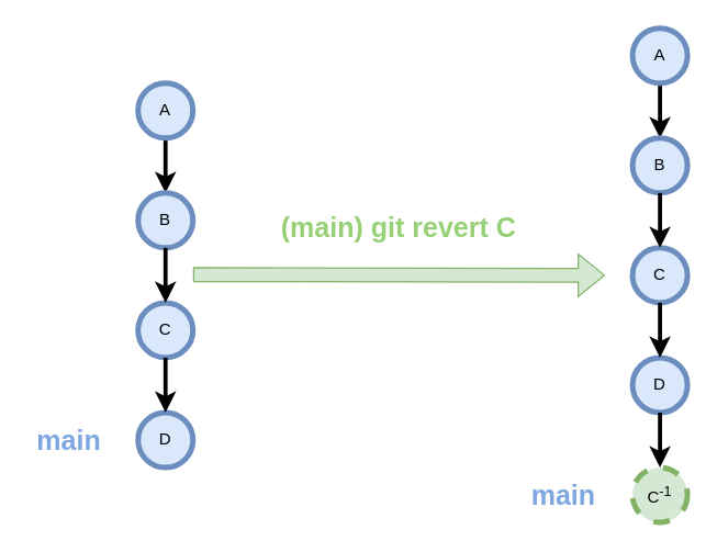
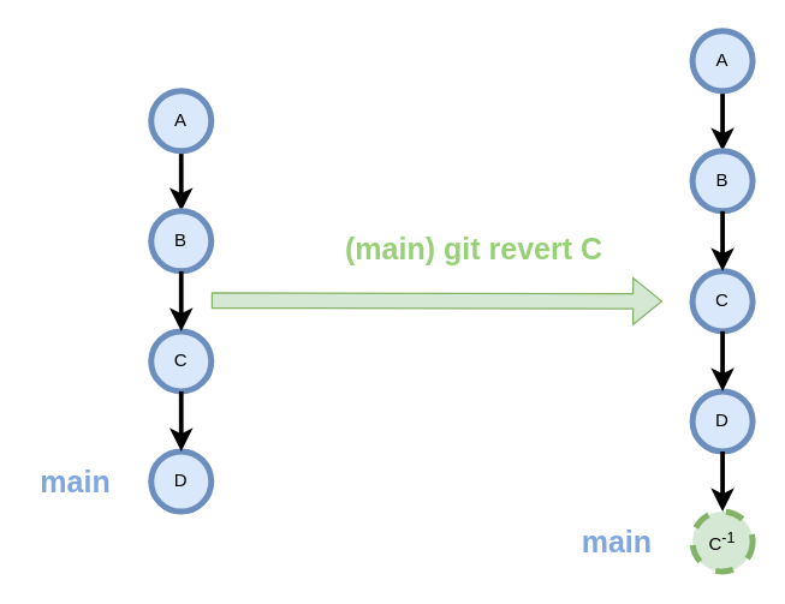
  <mxCell id="0" />
  <mxCell id="1" parent="0" />
  <mxCell id="2" value="" style="shape=flexArrow;endArrow=classic;html=1;rounded=0;fillColor=#d5e8d4;strokeColor=#82b366;" parent="1" edge="1"><mxGeometry width="50" height="50" relative="1" as="geometry"><mxPoint x="140" y="199.5" as="sourcePoint" /><mxPoint x="440" y="200" as="targetPoint" /></mxGeometry></mxCell>
- <mxCell id="3" value="&lt;font size=&quot;1&quot; color=&quot;#97d077&quot; style=&quot;&quot;&gt;&lt;b style=&quot;font-size: 20px;&quot;&gt;(&lt;/b&gt;&lt;/font&gt;&lt;b style=&quot;color: rgb(151, 208, 119); font-size: 20px;&quot;&gt;main&lt;/b&gt;&lt;font size=&quot;1&quot; color=&quot;#97d077&quot; style=&quot;&quot;&gt;&lt;b style=&quot;font-size: 20px;&quot;&gt;) git revert C&lt;/b&gt;&lt;/font&gt;" style="text;html=1;align=center;verticalAlign=middle;whiteSpace=wrap;rounded=0;" parent="1" vertex="1"><mxGeometry x="180" y="150" width="220" height="30" as="geometry" /></mxCell>
+ <mxCell id="3" value="&lt;font size=&quot;1&quot; color=&quot;#97d077&quot; style=&quot;&quot;&gt;&lt;b style=&quot;font-size: 20px;&quot;&gt;(&lt;/b&gt;&lt;/font&gt;&lt;b style=&quot;color: rgb(151, 208, 119); font-size: 20px;&quot;&gt;main&lt;/b&gt;&lt;font size=&quot;1&quot; color=&quot;#97d077&quot; style=&quot;&quot;&gt;&lt;b style=&quot;font-size: 20px;&quot;&gt;) git revert C&lt;/b&gt;&lt;/font&gt;" style="text;html=1;align=center;verticalAlign=middle;whiteSpace=wrap;rounded=0;" parent="1" vertex="1"><mxGeometry x="205" y="150" width="220" height="30" as="geometry" /></mxCell>
  <mxCell id="4" value="" style="edgeStyle=orthogonalEdgeStyle;rounded=0;orthogonalLoop=1;jettySize=auto;html=1;strokeWidth=3;" parent="1" source="5" target="7" edge="1"><mxGeometry relative="1" as="geometry" /></mxCell>
  <mxCell id="5" value="A" style="ellipse;whiteSpace=wrap;html=1;fillColor=#dae8fc;strokeColor=#6c8ebf;strokeWidth=4;" parent="1" vertex="1"><mxGeometry x="460" y="20" width="40" height="40" as="geometry" /></mxCell>
  <mxCell id="6" value="&lt;b style=&quot;color: rgb(126, 166, 224); font-size: 20px;&quot;&gt;main&lt;/b&gt;" style="text;html=1;align=center;verticalAlign=middle;whiteSpace=wrap;rounded=0;" parent="1" vertex="1"><mxGeometry x="380" y="345" width="60" height="30" as="geometry" /></mxCell>
  <mxCell id="7" value="B" style="ellipse;whiteSpace=wrap;html=1;fillColor=#dae8fc;strokeColor=#6c8ebf;strokeWidth=4;" parent="1" vertex="1"><mxGeometry x="460" y="100" width="40" height="40" as="geometry" /></mxCell>
  <mxCell id="8" value="C" style="ellipse;whiteSpace=wrap;html=1;fillColor=#dae8fc;strokeColor=#6c8ebf;strokeWidth=4;" parent="1" vertex="1"><mxGeometry x="460" y="180" width="40" height="40" as="geometry" /></mxCell>
  <mxCell id="9" style="rounded=0;orthogonalLoop=1;jettySize=auto;html=1;strokeWidth=3;" parent="1" source="7" target="8" edge="1"><mxGeometry relative="1" as="geometry"><mxPoint x="570" y="150" as="sourcePoint" /><mxPoint x="570" y="190" as="targetPoint" /></mxGeometry></mxCell>
  <mxCell id="10" value="D" style="ellipse;whiteSpace=wrap;html=1;fillColor=#dae8fc;strokeColor=#6c8ebf;strokeWidth=4;" parent="1" vertex="1"><mxGeometry x="460" y="260" width="40" height="40" as="geometry" /></mxCell>
  <mxCell id="11" style="rounded=0;orthogonalLoop=1;jettySize=auto;html=1;strokeWidth=3;" parent="1" source="8" target="10" edge="1"><mxGeometry relative="1" as="geometry"><mxPoint x="490" y="70" as="sourcePoint" /><mxPoint x="490" y="190" as="targetPoint" /></mxGeometry></mxCell>
  <mxCell id="12" value="C&lt;sup&gt;-1&lt;/sup&gt;" style="ellipse;whiteSpace=wrap;html=1;fillColor=#d5e8d4;strokeColor=#82b366;strokeWidth=4;dashed=1;" parent="1" vertex="1"><mxGeometry x="460" y="340" width="40" height="40" as="geometry" /></mxCell>
  <mxCell id="13" style="rounded=0;orthogonalLoop=1;jettySize=auto;html=1;strokeWidth=3;" parent="1" source="10" target="12" edge="1"><mxGeometry relative="1" as="geometry"><mxPoint x="560" y="350" as="sourcePoint" /><mxPoint x="490" y="270" as="targetPoint" /></mxGeometry></mxCell>
  <mxCell id="14" value="" style="edgeStyle=orthogonalEdgeStyle;rounded=0;orthogonalLoop=1;jettySize=auto;html=1;strokeWidth=3;" parent="1" source="15" target="17" edge="1"><mxGeometry relative="1" as="geometry" /></mxCell>
  <mxCell id="15" value="A" style="ellipse;whiteSpace=wrap;html=1;fillColor=#dae8fc;strokeColor=#6c8ebf;strokeWidth=4;" parent="1" vertex="1"><mxGeometry x="100" y="60" width="40" height="40" as="geometry" /></mxCell>
  <mxCell id="16" value="&lt;b style=&quot;color: rgb(126, 166, 224); font-size: 20px;&quot;&gt;main&lt;/b&gt;" style="text;html=1;align=center;verticalAlign=middle;whiteSpace=wrap;rounded=0;" parent="1" vertex="1"><mxGeometry x="20" y="305" width="60" height="30" as="geometry" /></mxCell>
  <mxCell id="17" value="B" style="ellipse;whiteSpace=wrap;html=1;fillColor=#dae8fc;strokeColor=#6c8ebf;strokeWidth=4;" parent="1" vertex="1"><mxGeometry x="100" y="140" width="40" height="40" as="geometry" /></mxCell>
  <mxCell id="18" value="C" style="ellipse;whiteSpace=wrap;html=1;fillColor=#dae8fc;strokeColor=#6c8ebf;strokeWidth=4;" parent="1" vertex="1"><mxGeometry x="100" y="220" width="40" height="40" as="geometry" /></mxCell>
  <mxCell id="19" style="rounded=0;orthogonalLoop=1;jettySize=auto;html=1;strokeWidth=3;" parent="1" source="17" target="18" edge="1"><mxGeometry relative="1" as="geometry"><mxPoint x="210" y="190" as="sourcePoint" /><mxPoint x="210" y="230" as="targetPoint" /></mxGeometry></mxCell>
  <mxCell id="20" value="D" style="ellipse;whiteSpace=wrap;html=1;fillColor=#dae8fc;strokeColor=#6c8ebf;strokeWidth=4;" parent="1" vertex="1"><mxGeometry x="100" y="300" width="40" height="40" as="geometry" /></mxCell>
  <mxCell id="21" style="rounded=0;orthogonalLoop=1;jettySize=auto;html=1;strokeWidth=3;" parent="1" source="18" target="20" edge="1"><mxGeometry relative="1" as="geometry"><mxPoint x="130" y="110" as="sourcePoint" /><mxPoint x="130" y="230" as="targetPoint" /></mxGeometry></mxCell>
